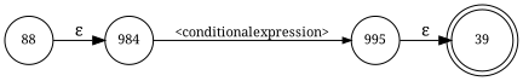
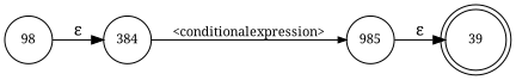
  digraph {
    fontname="Noto Serif"
    rankdir=LR
    node [fixedsize=true fontname="Noto Serif" fontsize=11 shape=circle peripheries=1]
    edge [fontname="Noto Serif"]
    n1 [label=39 shape=doublecircle width=.6 peripheries=""]
-   n2 [label=88 width=.55]
-   n3 [label=984 width=.55]
-   n4 [label=995 width=.55]
+   n2 [label=98 width=.55]
+   n3 [label=384 width=.55]
+   n4 [label=985 width=.55]
    n2 -> n3 [label="&epsilon;"]
    n3 -> n4 [arrowhead=normal arrowsize=.7 fontsize=11 label="<conditionalexpression>"]
    n4 -> n1 [label="&epsilon;"]
  }
